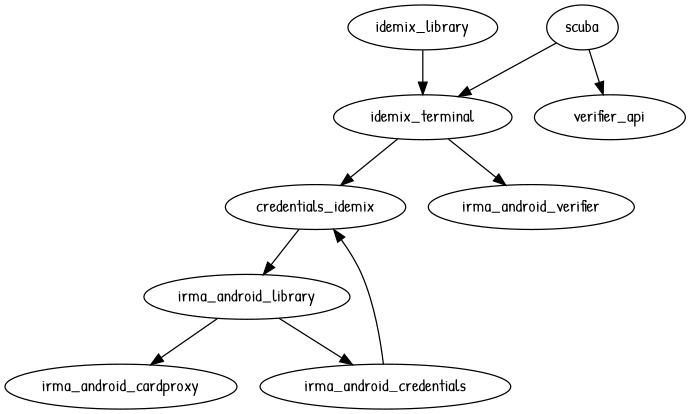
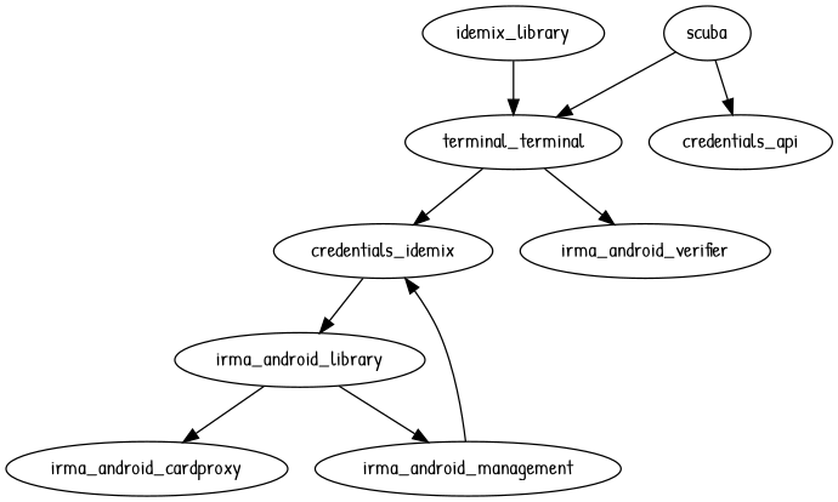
  digraph {
    fontname="Patrick Hand"
    node [fontname="Patrick Hand"]
    edge [fontname="Patrick Hand"]
    scuba
-   idemix_terminal
-   credentials_api [label=verifier_api]
+   idemix_terminal [label=terminal_terminal]
+   credentials_api
    credentials_idemix
    irma_android_verifier
    irma_android_library
    idemix_library
    irma_android_cardproxy
-   irma_android_management [label=irma_android_credentials]
+   irma_android_management
    scuba -> idemix_terminal
    scuba -> credentials_api
    idemix_terminal -> credentials_idemix
    idemix_terminal -> irma_android_verifier
    credentials_idemix -> irma_android_library
    irma_android_library -> irma_android_cardproxy
    irma_android_library -> irma_android_management
    idemix_library -> idemix_terminal
    irma_android_management -> credentials_idemix
  }
